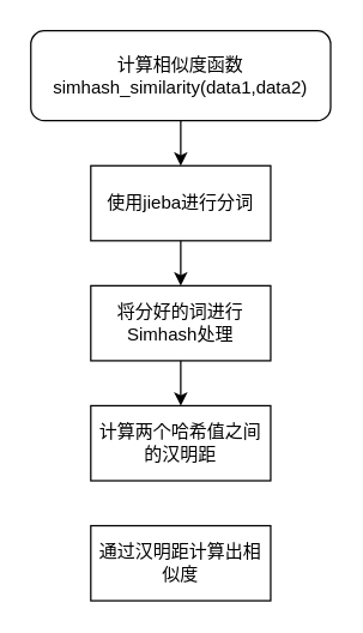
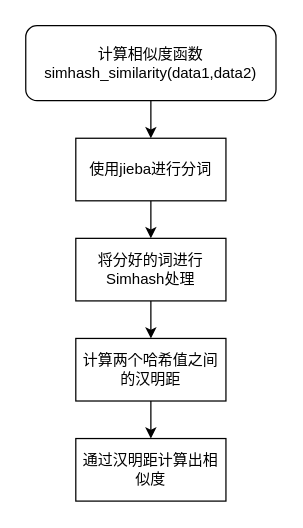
  <mxCell id="0" />
  <mxCell id="1" parent="0" />
  <mxCell id="2" style="edgeStyle=orthogonalEdgeStyle;rounded=0;orthogonalLoop=1;jettySize=auto;html=1;entryX=0.5;entryY=0;entryDx=0;entryDy=0;" edge="1" parent="1" source="3" target="5"><mxGeometry relative="1" as="geometry" /></mxCell>
  <mxCell id="3" value="计算相似度函数&lt;br&gt;simhash_similarity(data1,data2)" style="rounded=1;whiteSpace=wrap;html=1;" vertex="1" parent="1"><mxGeometry x="20" y="20" width="200" height="60" as="geometry" /></mxCell>
  <mxCell id="4" style="edgeStyle=orthogonalEdgeStyle;rounded=0;orthogonalLoop=1;jettySize=auto;html=1;entryX=0.5;entryY=0;entryDx=0;entryDy=0;" edge="1" parent="1" source="5" target="7"><mxGeometry relative="1" as="geometry" /></mxCell>
  <mxCell id="5" value="使用jieba进行分词" style="rounded=0;whiteSpace=wrap;html=1;" vertex="1" parent="1"><mxGeometry x="60" y="110" width="120" height="50" as="geometry" /></mxCell>
  <mxCell id="6" style="edgeStyle=orthogonalEdgeStyle;rounded=0;orthogonalLoop=1;jettySize=auto;html=1;entryX=0.5;entryY=0;entryDx=0;entryDy=0;" edge="1" parent="1" source="7" target="9"><mxGeometry relative="1" as="geometry" /></mxCell>
  <mxCell id="7" value="将分好的词进行Simhash处理" style="rounded=0;whiteSpace=wrap;html=1;" vertex="1" parent="1"><mxGeometry x="60" y="190" width="120" height="50" as="geometry" /></mxCell>
+ <mxCell id="8" style="edgeStyle=orthogonalEdgeStyle;rounded=0;orthogonalLoop=1;jettySize=auto;html=1;entryX=0.5;entryY=0;entryDx=0;entryDy=0;" edge="1" parent="1" source="9" target="10"><mxGeometry relative="1" as="geometry" /></mxCell>
  <mxCell id="9" value="计算两个哈希值之间的汉明距" style="rounded=0;whiteSpace=wrap;html=1;" vertex="1" parent="1"><mxGeometry x="60" y="270" width="120" height="50" as="geometry" /></mxCell>
  <mxCell id="10" value="通过汉明距计算出相似度" style="rounded=0;whiteSpace=wrap;html=1;" vertex="1" parent="1"><mxGeometry x="60" y="350" width="120" height="50" as="geometry" /></mxCell>
